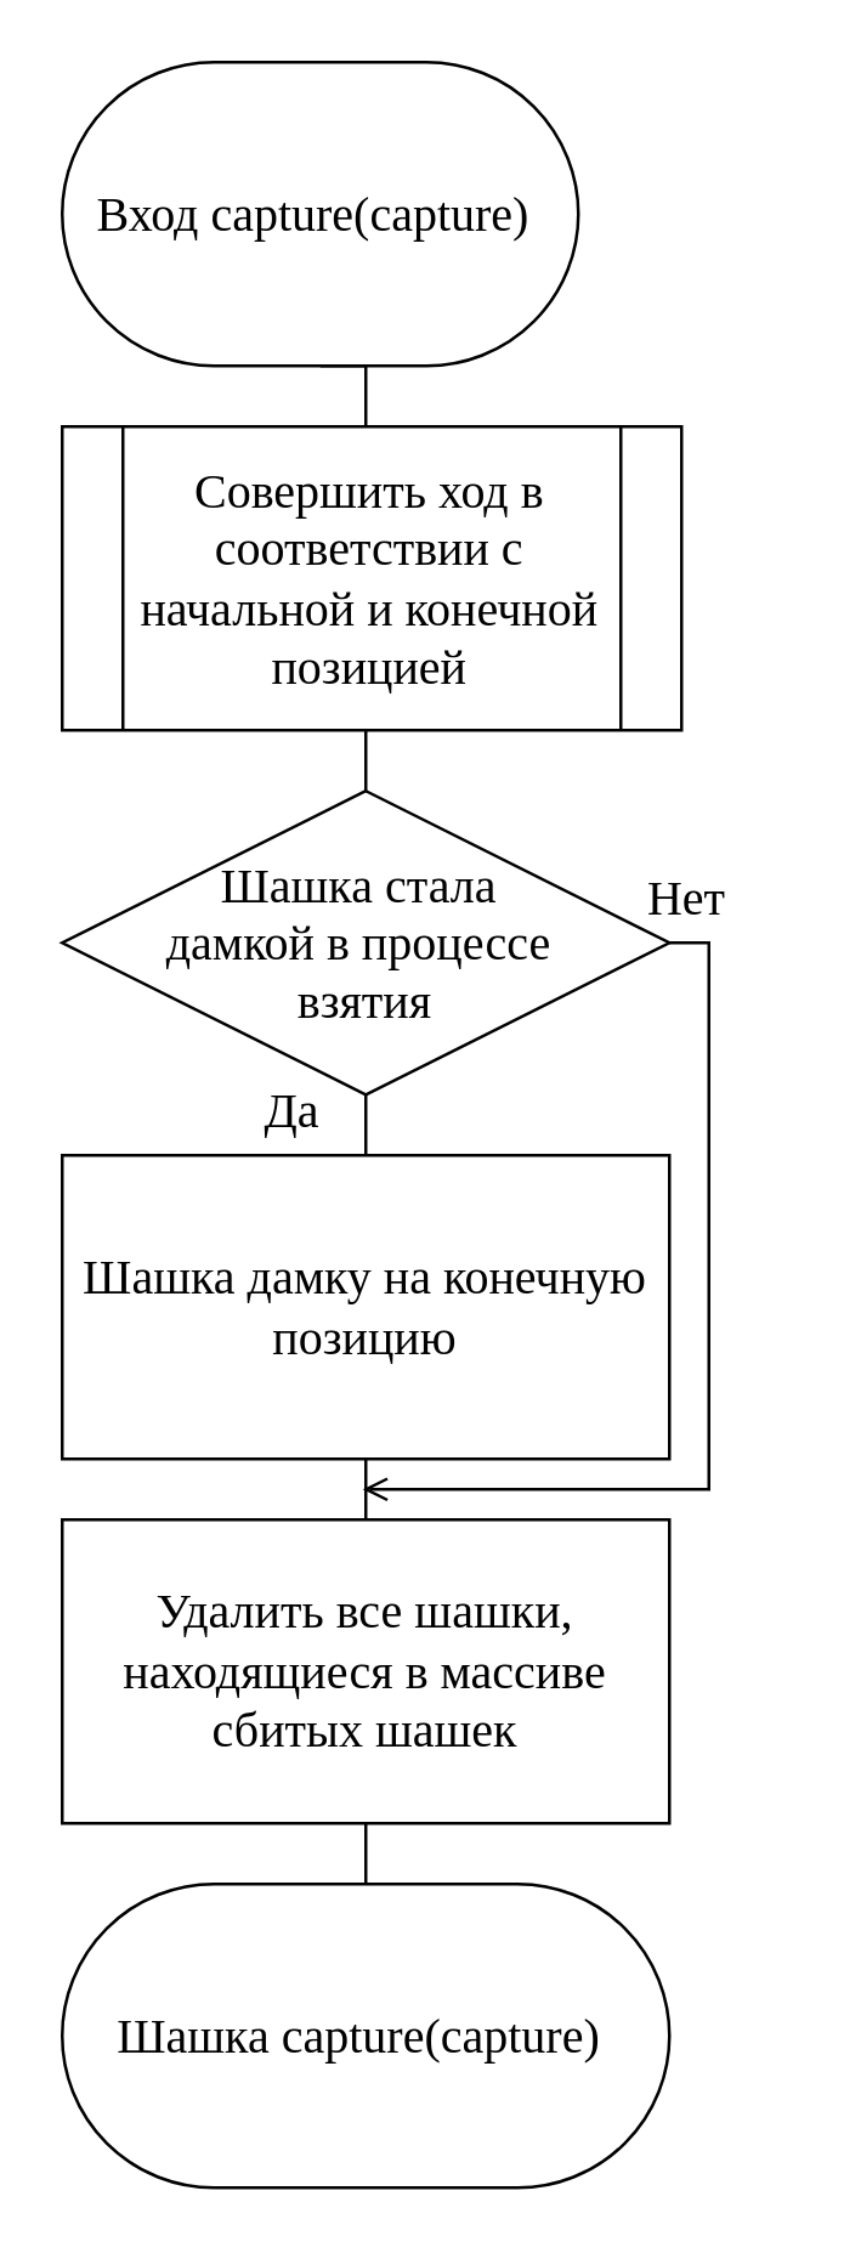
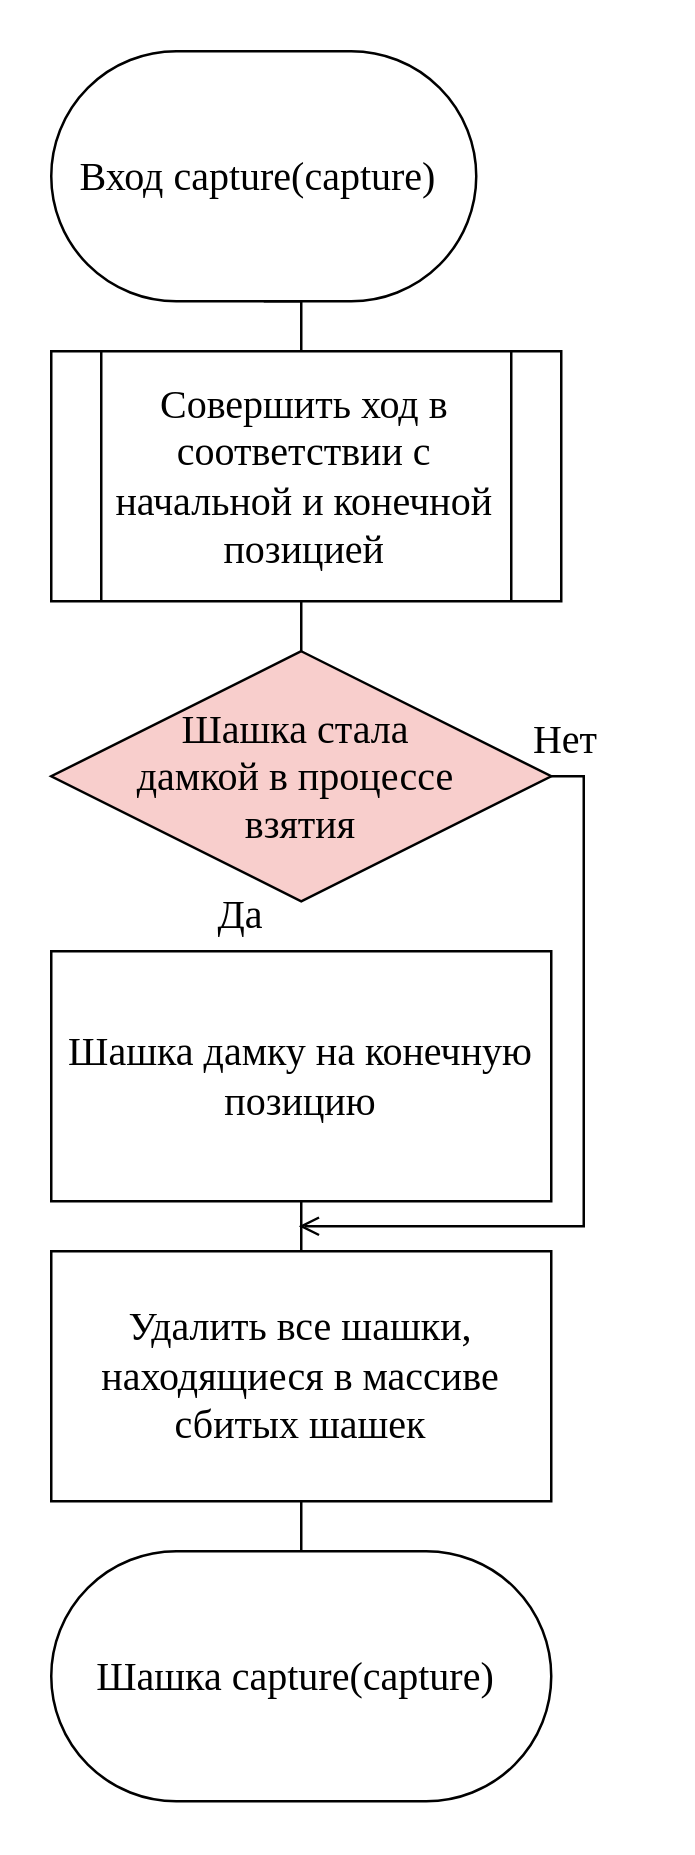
  <mxCell id="0" />
  <mxCell id="1" parent="0" />
  <mxCell id="2" style="edgeStyle=orthogonalEdgeStyle;rounded=0;orthogonalLoop=1;jettySize=auto;html=1;exitX=0.5;exitY=1;exitDx=0;exitDy=0;endArrow=none;endFill=0;" parent="1" source="3" edge="1"><mxGeometry relative="1" as="geometry"><mxPoint x="120" y="140" as="targetPoint" /></mxGeometry></mxCell>
  <mxCell id="3" value="&lt;font face=&quot;Times New Roman&quot; style=&quot;font-size: 16px;&quot;&gt;Вход capture(capture)&amp;nbsp;&lt;/font&gt;" style="rounded=1;whiteSpace=wrap;html=1;arcSize=50;" parent="1" vertex="1"><mxGeometry x="20" y="20" width="170" height="100" as="geometry" /></mxCell>
  <mxCell id="4" value="&lt;font style=&quot;font-size: 16px;&quot;&gt;Шашка дамку на конечную позицию&lt;/font&gt;" style="rounded=0;whiteSpace=wrap;html=1;fontSize=14;fontFamily=Times New Roman;" parent="1" vertex="1"><mxGeometry x="20" y="380" width="200" height="100" as="geometry" /></mxCell>
  <mxCell id="5" style="edgeStyle=orthogonalEdgeStyle;rounded=0;orthogonalLoop=1;jettySize=auto;html=1;exitX=0.5;exitY=1;exitDx=0;exitDy=0;entryX=0.5;entryY=0;entryDx=0;entryDy=0;endArrow=none;endFill=0;" parent="1" edge="1"><mxGeometry relative="1" as="geometry"><mxPoint x="120" y="500" as="targetPoint" /><mxPoint x="120" y="480" as="sourcePoint" /></mxGeometry></mxCell>
  <mxCell id="6" style="edgeStyle=orthogonalEdgeStyle;rounded=0;orthogonalLoop=1;jettySize=auto;html=1;exitX=0.5;exitY=1;exitDx=0;exitDy=0;entryX=0.5;entryY=0;entryDx=0;entryDy=0;endArrow=none;endFill=0;" parent="1" source="7" edge="1"><mxGeometry relative="1" as="geometry"><mxPoint x="120" y="620" as="targetPoint" /></mxGeometry></mxCell>
  <mxCell id="7" value="&lt;font style=&quot;font-size: 16px;&quot;&gt;Удалить все шашки, находящиеся в массиве сбитых шашек&lt;/font&gt;" style="rounded=0;whiteSpace=wrap;html=1;fontSize=14;fontFamily=Times New Roman;" parent="1" vertex="1"><mxGeometry x="20" y="500" width="200" height="100" as="geometry" /></mxCell>
  <mxCell id="8" value="&lt;font style=&quot;font-size: 16px;&quot; face=&quot;Times New Roman&quot;&gt;Да&lt;/font&gt;" style="text;html=1;strokeColor=none;fillColor=none;align=center;verticalAlign=middle;whiteSpace=wrap;rounded=0;" parent="1" vertex="1"><mxGeometry x="66" y="350" width="60" height="30" as="geometry" /></mxCell>
  <mxCell id="9" style="edgeStyle=orthogonalEdgeStyle;rounded=0;orthogonalLoop=1;jettySize=auto;html=1;exitX=0.5;exitY=1;exitDx=0;exitDy=0;entryX=0.5;entryY=0;entryDx=0;entryDy=0;endArrow=none;endFill=0;" parent="1" target="12" edge="1"><mxGeometry relative="1" as="geometry"><mxPoint x="120" y="240" as="sourcePoint" /></mxGeometry></mxCell>
- <mxCell id="10" style="edgeStyle=orthogonalEdgeStyle;rounded=0;orthogonalLoop=1;jettySize=auto;html=1;exitX=0.5;exitY=1;exitDx=0;exitDy=0;entryX=0.5;entryY=0;entryDx=0;entryDy=0;endArrow=none;endFill=0;" parent="1" source="12" target="4" edge="1"><mxGeometry relative="1" as="geometry" /></mxCell>
  <mxCell id="11" style="edgeStyle=orthogonalEdgeStyle;rounded=0;orthogonalLoop=1;jettySize=auto;html=1;endArrow=open;endFill=0;exitX=1;exitY=0.5;exitDx=0;exitDy=0;" parent="1" source="12" edge="1"><mxGeometry relative="1" as="geometry"><mxPoint x="119" y="490" as="targetPoint" /><mxPoint x="296" y="270" as="sourcePoint" /><Array as="points"><mxPoint x="233" y="310" /><mxPoint x="233" y="490" /></Array></mxGeometry></mxCell>
- <mxCell id="12" value="&lt;font face=&quot;Times New Roman&quot;&gt;&lt;span style=&quot;font-size: 16px;&quot;&gt;Шашка стала&amp;nbsp;&lt;/span&gt;&lt;/font&gt;&lt;div&gt;&lt;font face=&quot;Times New Roman&quot;&gt;&lt;span style=&quot;font-size: 16px;&quot;&gt;дамкой в процессе&amp;nbsp;&lt;/span&gt;&lt;/font&gt;&lt;div&gt;&lt;font face=&quot;Times New Roman&quot;&gt;&lt;span style=&quot;font-size: 16px;&quot;&gt;взятия&lt;/span&gt;&lt;/font&gt;&lt;/div&gt;&lt;/div&gt;" style="rhombus;whiteSpace=wrap;html=1;" parent="1" vertex="1"><mxGeometry x="20" y="260" width="200" height="100" as="geometry" /></mxCell>
+ <mxCell id="12" value="&lt;font face=&quot;Times New Roman&quot;&gt;&lt;span style=&quot;font-size: 16px;&quot;&gt;Шашка стала&amp;nbsp;&lt;/span&gt;&lt;/font&gt;&lt;div&gt;&lt;font face=&quot;Times New Roman&quot;&gt;&lt;span style=&quot;font-size: 16px;&quot;&gt;дамкой в процессе&amp;nbsp;&lt;/span&gt;&lt;/font&gt;&lt;div&gt;&lt;font face=&quot;Times New Roman&quot;&gt;&lt;span style=&quot;font-size: 16px;&quot;&gt;взятия&lt;/span&gt;&lt;/font&gt;&lt;/div&gt;&lt;/div&gt;" style="rhombus;whiteSpace=wrap;html=1;fillColor=#f8cecc;" parent="1" vertex="1"><mxGeometry x="20" y="260" width="200" height="100" as="geometry" /></mxCell>
  <mxCell id="13" value="&lt;font style=&quot;font-size: 16px;&quot; face=&quot;Times New Roman&quot;&gt;Нет&lt;/font&gt;" style="text;html=1;strokeColor=none;fillColor=none;align=center;verticalAlign=middle;whiteSpace=wrap;rounded=0;" parent="1" vertex="1"><mxGeometry x="196" y="280" width="60" height="30" as="geometry" /></mxCell>
  <mxCell id="14" value="&lt;span style=&quot;font-family: &amp;quot;Times New Roman&amp;quot;; font-size: 16px;&quot;&gt;Шашка capture(capture)&amp;nbsp;&lt;/span&gt;" style="rounded=1;whiteSpace=wrap;html=1;arcSize=50;" parent="1" vertex="1"><mxGeometry x="20" y="620" width="200" height="100" as="geometry" /></mxCell>
  <mxCell id="15" value="&lt;span style=&quot;font-family: &amp;quot;Times New Roman&amp;quot;; font-size: 16px;&quot;&gt;Совершить ход в соответствии с начальной и конечной позицией&lt;/span&gt;" style="shape=process;whiteSpace=wrap;html=1;backgroundOutline=1;" vertex="1" parent="1"><mxGeometry x="20" y="140" width="204" height="100" as="geometry" /></mxCell>
